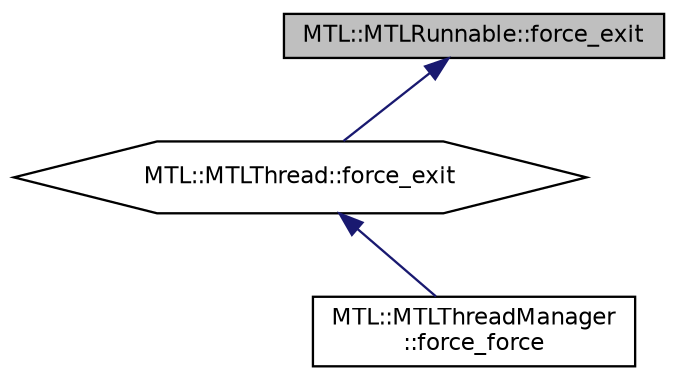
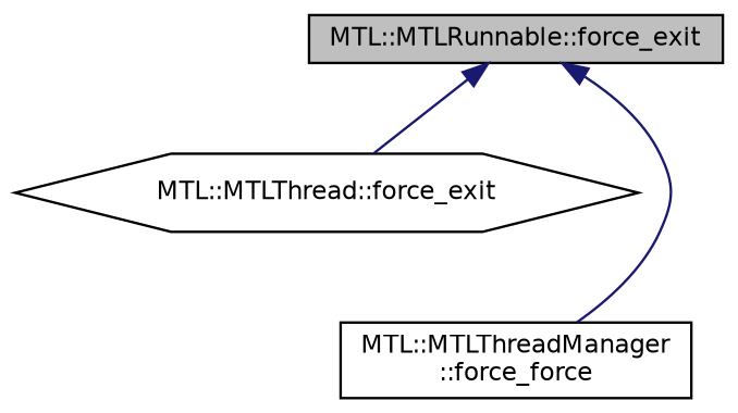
  digraph {
    rankdir=TB
    node [color=black fillcolor=white fontname=Helvetica fontsize=10 shape=box style=filled]
    edge [color=midnightblue dir=back fontname=Helvetica fontsize=10 labelfontname=Helvetica labelfontsize=10 style=solid]
    n1 [fillcolor=grey75 fontcolor=black height=0.2 label="MTL::MTLRunnable::force_exit" width=0.4]
    n2 [height=0.2 label="MTL::MTLThread::force_exit" shape=hexagon width=0.4]
    n3 [height=0.2 label="MTL::MTLThreadManager\l::force_force" width=0.4]
    n1 -> n2
-   n2 -> n3
+   n1 -> n3
  }
